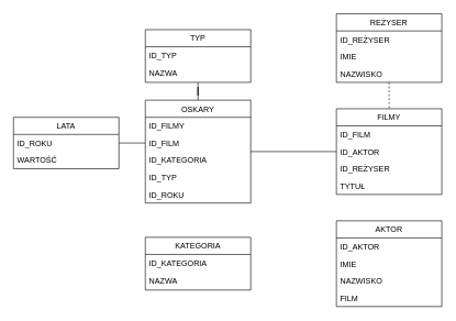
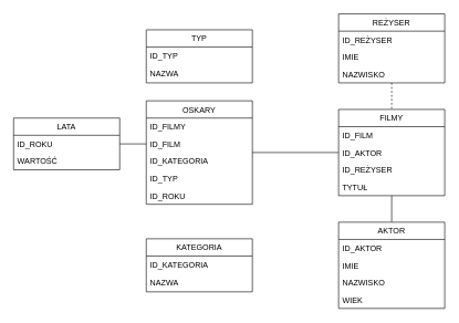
  <mxCell id="0" />
  <mxCell id="1" parent="0" />
  <mxCell id="2" style="edgeStyle=orthogonalEdgeStyle;rounded=0;orthogonalLoop=1;jettySize=auto;html=1;entryX=0;entryY=0.5;entryDx=0;entryDy=0;endArrow=none;endFill=0;" edge="1" parent="1" source="3" target="11"><mxGeometry relative="1" as="geometry" /></mxCell>
  <mxCell id="3" value="OSKARY" style="swimlane;fontStyle=0;align=center;verticalAlign=top;childLayout=stackLayout;horizontal=1;startSize=26;horizontalStack=0;resizeParent=1;resizeLast=0;collapsible=1;marginBottom=0;rounded=0;shadow=0;strokeWidth=1;" vertex="1" parent="1"><mxGeometry x="220" y="151" width="160" height="156" as="geometry"><mxRectangle x="508" y="120" width="160" height="26" as="alternateBounds" /></mxGeometry></mxCell>
  <mxCell id="4" value="ID_FILMY" style="text;align=left;verticalAlign=top;spacingLeft=4;spacingRight=4;overflow=hidden;rotatable=0;points=[[0,0.5],[1,0.5]];portConstraint=eastwest;" vertex="1" parent="3"><mxGeometry y="26" width="160" height="26" as="geometry" /></mxCell>
  <mxCell id="5" value="ID_FILM&#10;" style="text;align=left;verticalAlign=top;spacingLeft=4;spacingRight=4;overflow=hidden;rotatable=0;points=[[0,0.5],[1,0.5]];portConstraint=eastwest;" vertex="1" parent="3"><mxGeometry y="52" width="160" height="26" as="geometry" /></mxCell>
  <mxCell id="6" value="ID_KATEGORIA" style="text;align=left;verticalAlign=top;spacingLeft=4;spacingRight=4;overflow=hidden;rotatable=0;points=[[0,0.5],[1,0.5]];portConstraint=eastwest;" vertex="1" parent="3"><mxGeometry y="78" width="160" height="26" as="geometry" /></mxCell>
  <mxCell id="7" value="ID_TYP" style="text;align=left;verticalAlign=top;spacingLeft=4;spacingRight=4;overflow=hidden;rotatable=0;points=[[0,0.5],[1,0.5]];portConstraint=eastwest;" vertex="1" parent="3"><mxGeometry y="104" width="160" height="26" as="geometry" /></mxCell>
  <mxCell id="8" value="ID_ROKU" style="text;align=left;verticalAlign=top;spacingLeft=4;spacingRight=4;overflow=hidden;rotatable=0;points=[[0,0.5],[1,0.5]];portConstraint=eastwest;" vertex="1" parent="3"><mxGeometry y="130" width="160" height="26" as="geometry" /></mxCell>
  <mxCell id="9" value="FILMY" style="swimlane;fontStyle=0;align=center;verticalAlign=top;childLayout=stackLayout;horizontal=1;startSize=26;horizontalStack=0;resizeParent=1;resizeLast=0;collapsible=1;marginBottom=0;rounded=0;shadow=0;strokeWidth=1;" vertex="1" parent="1"><mxGeometry x="510" y="164" width="160" height="130" as="geometry"><mxRectangle x="508" y="120" width="160" height="26" as="alternateBounds" /></mxGeometry></mxCell>
  <mxCell id="10" value="ID_FILM" style="text;align=left;verticalAlign=top;spacingLeft=4;spacingRight=4;overflow=hidden;rotatable=0;points=[[0,0.5],[1,0.5]];portConstraint=eastwest;" vertex="1" parent="9"><mxGeometry y="26" width="160" height="26" as="geometry" /></mxCell>
  <mxCell id="11" value="ID_AKTOR&#10;" style="text;align=left;verticalAlign=top;spacingLeft=4;spacingRight=4;overflow=hidden;rotatable=0;points=[[0,0.5],[1,0.5]];portConstraint=eastwest;" vertex="1" parent="9"><mxGeometry y="52" width="160" height="26" as="geometry" /></mxCell>
  <mxCell id="12" value="ID_REŻYSER" style="text;align=left;verticalAlign=top;spacingLeft=4;spacingRight=4;overflow=hidden;rotatable=0;points=[[0,0.5],[1,0.5]];portConstraint=eastwest;" vertex="1" parent="9"><mxGeometry y="78" width="160" height="26" as="geometry" /></mxCell>
  <mxCell id="13" value="TYTUŁ" style="text;align=left;verticalAlign=top;spacingLeft=4;spacingRight=4;overflow=hidden;rotatable=0;points=[[0,0.5],[1,0.5]];portConstraint=eastwest;" vertex="1" parent="9"><mxGeometry y="104" width="160" height="26" as="geometry" /></mxCell>
+ <mxCell id="14" style="edgeStyle=orthogonalEdgeStyle;rounded=0;orthogonalLoop=1;jettySize=auto;html=1;entryX=0.5;entryY=1;entryDx=0;entryDy=0;endArrow=none;endFill=0;" edge="1" parent="1" source="15" target="9"><mxGeometry relative="1" as="geometry" /></mxCell>
  <mxCell id="15" value="AKTOR" style="swimlane;fontStyle=0;align=center;verticalAlign=top;childLayout=stackLayout;horizontal=1;startSize=26;horizontalStack=0;resizeParent=1;resizeLast=0;collapsible=1;marginBottom=0;rounded=0;shadow=0;strokeWidth=1;" vertex="1" parent="1"><mxGeometry x="510" y="334" width="160" height="130" as="geometry"><mxRectangle x="508" y="120" width="160" height="26" as="alternateBounds" /></mxGeometry></mxCell>
  <mxCell id="16" value="ID_AKTOR" style="text;align=left;verticalAlign=top;spacingLeft=4;spacingRight=4;overflow=hidden;rotatable=0;points=[[0,0.5],[1,0.5]];portConstraint=eastwest;" vertex="1" parent="15"><mxGeometry y="26" width="160" height="26" as="geometry" /></mxCell>
  <mxCell id="17" value="IMIE&#10;" style="text;align=left;verticalAlign=top;spacingLeft=4;spacingRight=4;overflow=hidden;rotatable=0;points=[[0,0.5],[1,0.5]];portConstraint=eastwest;" vertex="1" parent="15"><mxGeometry y="52" width="160" height="26" as="geometry" /></mxCell>
  <mxCell id="18" value="NAZWISKO" style="text;align=left;verticalAlign=top;spacingLeft=4;spacingRight=4;overflow=hidden;rotatable=0;points=[[0,0.5],[1,0.5]];portConstraint=eastwest;" vertex="1" parent="15"><mxGeometry y="78" width="160" height="26" as="geometry" /></mxCell>
- <mxCell id="19" value="FILM" style="text;align=left;verticalAlign=top;spacingLeft=4;spacingRight=4;overflow=hidden;rotatable=0;points=[[0,0.5],[1,0.5]];portConstraint=eastwest;" vertex="1" parent="15"><mxGeometry y="104" width="160" height="26" as="geometry" /></mxCell>
+ <mxCell id="19" value="WIEK" style="text;align=left;verticalAlign=top;spacingLeft=4;spacingRight=4;overflow=hidden;rotatable=0;points=[[0,0.5],[1,0.5]];portConstraint=eastwest;" vertex="1" parent="15"><mxGeometry y="104" width="160" height="26" as="geometry" /></mxCell>
  <mxCell id="20" style="edgeStyle=orthogonalEdgeStyle;rounded=0;orthogonalLoop=1;jettySize=auto;html=1;entryX=0.5;entryY=0;entryDx=0;entryDy=0;endArrow=none;endFill=0;dashed=1;" edge="1" parent="1" source="21" target="9"><mxGeometry relative="1" as="geometry" /></mxCell>
  <mxCell id="21" value="REŻYSER" style="swimlane;fontStyle=0;align=center;verticalAlign=top;childLayout=stackLayout;horizontal=1;startSize=26;horizontalStack=0;resizeParent=1;resizeLast=0;collapsible=1;marginBottom=0;rounded=0;shadow=0;strokeWidth=1;" vertex="1" parent="1"><mxGeometry x="510" y="20" width="160" height="104" as="geometry"><mxRectangle x="508" y="120" width="160" height="26" as="alternateBounds" /></mxGeometry></mxCell>
  <mxCell id="22" value="ID_REŻYSER" style="text;align=left;verticalAlign=top;spacingLeft=4;spacingRight=4;overflow=hidden;rotatable=0;points=[[0,0.5],[1,0.5]];portConstraint=eastwest;" vertex="1" parent="21"><mxGeometry y="26" width="160" height="26" as="geometry" /></mxCell>
  <mxCell id="23" value="IMIE&#10;" style="text;align=left;verticalAlign=top;spacingLeft=4;spacingRight=4;overflow=hidden;rotatable=0;points=[[0,0.5],[1,0.5]];portConstraint=eastwest;" vertex="1" parent="21"><mxGeometry y="52" width="160" height="26" as="geometry" /></mxCell>
  <mxCell id="24" value="NAZWISKO" style="text;align=left;verticalAlign=top;spacingLeft=4;spacingRight=4;overflow=hidden;rotatable=0;points=[[0,0.5],[1,0.5]];portConstraint=eastwest;" vertex="1" parent="21"><mxGeometry y="78" width="160" height="26" as="geometry" /></mxCell>
- <mxCell id="25" style="edgeStyle=orthogonalEdgeStyle;rounded=0;orthogonalLoop=1;jettySize=auto;html=1;entryX=0.5;entryY=0;entryDx=0;entryDy=0;endArrow=none;endFill=0;" edge="1" parent="1" source="26" target="3"><mxGeometry relative="1" as="geometry" /></mxCell>
  <mxCell id="26" value="TYP" style="swimlane;fontStyle=0;align=center;verticalAlign=top;childLayout=stackLayout;horizontal=1;startSize=26;horizontalStack=0;resizeParent=1;resizeLast=0;collapsible=1;marginBottom=0;rounded=0;shadow=0;strokeWidth=1;" vertex="1" parent="1"><mxGeometry x="220" y="44" width="160" height="80" as="geometry"><mxRectangle x="508" y="120" width="160" height="26" as="alternateBounds" /></mxGeometry></mxCell>
  <mxCell id="27" value="ID_TYP" style="text;align=left;verticalAlign=top;spacingLeft=4;spacingRight=4;overflow=hidden;rotatable=0;points=[[0,0.5],[1,0.5]];portConstraint=eastwest;" vertex="1" parent="26"><mxGeometry y="26" width="160" height="26" as="geometry" /></mxCell>
  <mxCell id="28" value="NAZWA" style="text;align=left;verticalAlign=top;spacingLeft=4;spacingRight=4;overflow=hidden;rotatable=0;points=[[0,0.5],[1,0.5]];portConstraint=eastwest;" vertex="1" parent="26"><mxGeometry y="52" width="160" height="26" as="geometry" /></mxCell>
  <mxCell id="29" value="KATEGORIA" style="swimlane;fontStyle=0;align=center;verticalAlign=top;childLayout=stackLayout;horizontal=1;startSize=26;horizontalStack=0;resizeParent=1;resizeLast=0;collapsible=1;marginBottom=0;rounded=0;shadow=0;strokeWidth=1;" vertex="1" parent="1"><mxGeometry x="220" y="359" width="160" height="80" as="geometry"><mxRectangle x="508" y="120" width="160" height="26" as="alternateBounds" /></mxGeometry></mxCell>
  <mxCell id="30" value="ID_KATEGORIA" style="text;align=left;verticalAlign=top;spacingLeft=4;spacingRight=4;overflow=hidden;rotatable=0;points=[[0,0.5],[1,0.5]];portConstraint=eastwest;" vertex="1" parent="29"><mxGeometry y="26" width="160" height="26" as="geometry" /></mxCell>
  <mxCell id="31" value="NAZWA" style="text;align=left;verticalAlign=top;spacingLeft=4;spacingRight=4;overflow=hidden;rotatable=0;points=[[0,0.5],[1,0.5]];portConstraint=eastwest;" vertex="1" parent="29"><mxGeometry y="52" width="160" height="26" as="geometry" /></mxCell>
  <mxCell id="32" style="edgeStyle=orthogonalEdgeStyle;rounded=0;orthogonalLoop=1;jettySize=auto;html=1;entryX=0;entryY=0.5;entryDx=0;entryDy=0;endArrow=none;endFill=0;" edge="1" parent="1" source="33" target="5"><mxGeometry relative="1" as="geometry" /></mxCell>
  <mxCell id="33" value="LATA" style="swimlane;fontStyle=0;align=center;verticalAlign=top;childLayout=stackLayout;horizontal=1;startSize=26;horizontalStack=0;resizeParent=1;resizeLast=0;collapsible=1;marginBottom=0;rounded=0;shadow=0;strokeWidth=1;" vertex="1" parent="1"><mxGeometry x="20" y="177" width="160" height="78" as="geometry"><mxRectangle x="508" y="120" width="160" height="26" as="alternateBounds" /></mxGeometry></mxCell>
  <mxCell id="34" value="ID_ROKU" style="text;align=left;verticalAlign=top;spacingLeft=4;spacingRight=4;overflow=hidden;rotatable=0;points=[[0,0.5],[1,0.5]];portConstraint=eastwest;" vertex="1" parent="33"><mxGeometry y="26" width="160" height="26" as="geometry" /></mxCell>
  <mxCell id="35" value="WARTOŚĆ" style="text;align=left;verticalAlign=top;spacingLeft=4;spacingRight=4;overflow=hidden;rotatable=0;points=[[0,0.5],[1,0.5]];portConstraint=eastwest;" vertex="1" parent="33"><mxGeometry y="52" width="160" height="26" as="geometry" /></mxCell>
